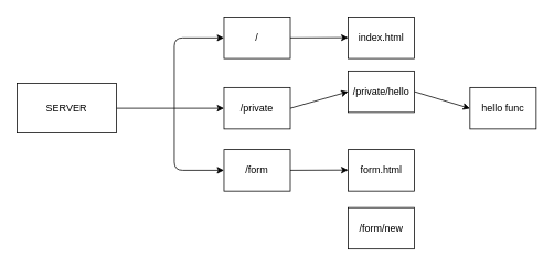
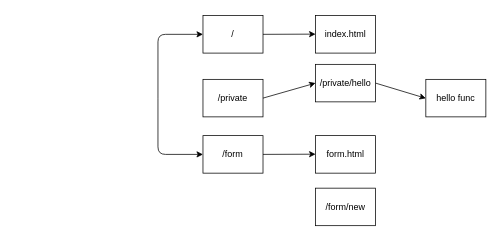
  <mxCell id="0" />
  <mxCell id="1" parent="0" />
- <mxCell id="2" style="edgeStyle=none;html=1;exitX=1;exitY=0.5;exitDx=0;exitDy=0;entryX=0;entryY=0.5;entryDx=0;entryDy=0;" edge="1" parent="1" source="3" target="17"><mxGeometry relative="1" as="geometry" /></mxCell>
- <mxCell id="3" value="SERVER" style="rounded=0;whiteSpace=wrap;html=1;" vertex="1" parent="1"><mxGeometry x="20" y="100" width="120" height="60" as="geometry" /></mxCell>
  <mxCell id="4" value="" style="endArrow=classic;html=1;entryX=0;entryY=0.5;entryDx=0;entryDy=0;" edge="1" parent="1" target="7"><mxGeometry width="50" height="50" relative="1" as="geometry"><mxPoint x="210" y="130" as="sourcePoint" /><mxPoint x="270" y="50" as="targetPoint" /><Array as="points"><mxPoint x="210" y="45" /></Array></mxGeometry></mxCell>
  <mxCell id="5" value="" style="endArrow=classic;html=1;entryX=0;entryY=0.5;entryDx=0;entryDy=0;" edge="1" parent="1" target="9"><mxGeometry width="50" height="50" relative="1" as="geometry"><mxPoint x="210" y="130" as="sourcePoint" /><mxPoint x="270" y="210" as="targetPoint" /><Array as="points"><mxPoint x="210" y="205" /></Array></mxGeometry></mxCell>
  <mxCell id="6" style="edgeStyle=none;html=1;exitX=1;exitY=0.5;exitDx=0;exitDy=0;" edge="1" parent="1" source="7"><mxGeometry relative="1" as="geometry"><mxPoint x="420" y="44.724" as="targetPoint" /></mxGeometry></mxCell>
  <mxCell id="7" value="/" style="rounded=0;whiteSpace=wrap;html=1;" vertex="1" parent="1"><mxGeometry x="270" y="20" width="80" height="50" as="geometry" /></mxCell>
  <mxCell id="8" style="edgeStyle=none;html=1;exitX=1;exitY=0.5;exitDx=0;exitDy=0;" edge="1" parent="1" source="9"><mxGeometry relative="1" as="geometry"><mxPoint x="420" y="204.724" as="targetPoint" /></mxGeometry></mxCell>
  <mxCell id="9" value="/form" style="rounded=0;whiteSpace=wrap;html=1;" vertex="1" parent="1"><mxGeometry x="270" y="180" width="80" height="50" as="geometry" /></mxCell>
  <mxCell id="10" style="edgeStyle=none;html=1;exitX=1;exitY=0.5;exitDx=0;exitDy=0;" edge="1" parent="1" source="11"><mxGeometry relative="1" as="geometry"><mxPoint x="567" y="130.241" as="targetPoint" /></mxGeometry></mxCell>
  <mxCell id="11" value="/private/hello" style="rounded=0;whiteSpace=wrap;html=1;" vertex="1" parent="1"><mxGeometry x="420" y="85" width="80" height="50" as="geometry" /></mxCell>
  <mxCell id="12" value="form.html" style="rounded=0;whiteSpace=wrap;html=1;" vertex="1" parent="1"><mxGeometry x="420" y="180" width="80" height="50" as="geometry" /></mxCell>
  <mxCell id="13" value="hello func" style="rounded=0;whiteSpace=wrap;html=1;" vertex="1" parent="1"><mxGeometry x="567" y="105" width="80" height="50" as="geometry" /></mxCell>
  <mxCell id="14" value="index.html" style="rounded=0;whiteSpace=wrap;html=1;" vertex="1" parent="1"><mxGeometry x="420" y="20" width="80" height="50" as="geometry" /></mxCell>
  <mxCell id="15" value="/form/new" style="rounded=0;whiteSpace=wrap;html=1;" vertex="1" parent="1"><mxGeometry x="420" y="250" width="80" height="50" as="geometry" /></mxCell>
  <mxCell id="16" style="edgeStyle=none;html=1;exitX=1;exitY=0.5;exitDx=0;exitDy=0;entryX=0;entryY=0.5;entryDx=0;entryDy=0;" edge="1" parent="1" source="17" target="11"><mxGeometry relative="1" as="geometry" /></mxCell>
  <mxCell id="17" value="/private" style="rounded=0;whiteSpace=wrap;html=1;" vertex="1" parent="1"><mxGeometry x="270" y="105" width="80" height="50" as="geometry" /></mxCell>
